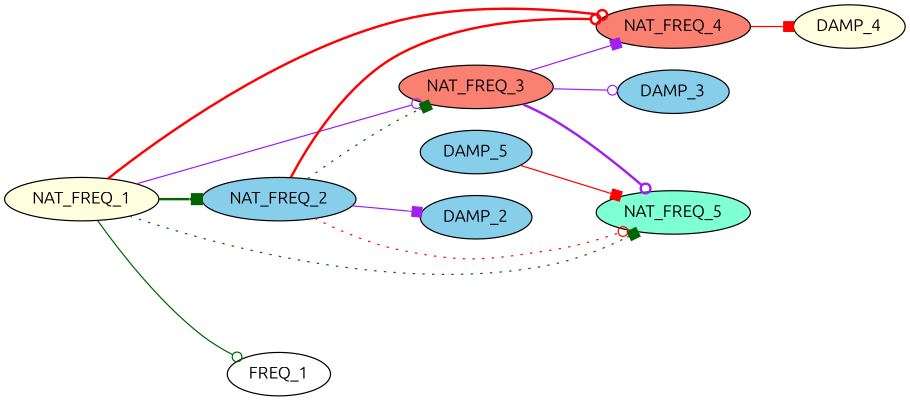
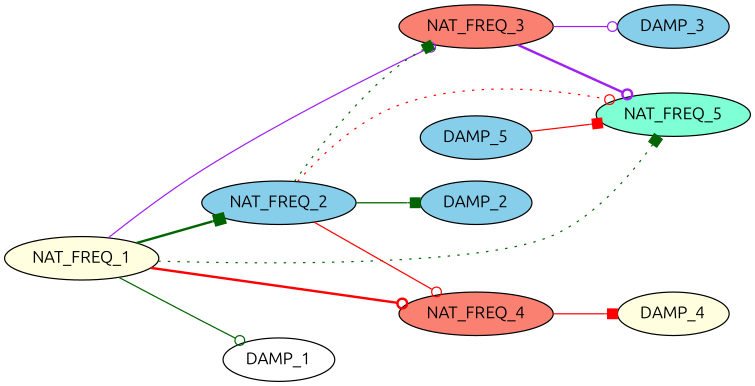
  strict digraph {
    fontname=Ubuntu
    rankdir=LR
    node [fillcolor=skyblue fontname=Ubuntu style=filled]
    edge [arrowhead=box color=darkgreen fontname=Ubuntu style=solid]
    NAT_FREQ_1 [fillcolor=lightyellow]
    NAT_FREQ_2
    NAT_FREQ_3 [fillcolor=salmon]
    NAT_FREQ_4 [fillcolor=salmon]
    NAT_FREQ_5 [fillcolor=aquamarine]
-   DAMP_1 [fillcolor=white label=FREQ_1]
+   DAMP_1 [fillcolor=white]
    DAMP_2
    DAMP_3
    DAMP_4 [fillcolor=lightyellow]
    DAMP_5
    NAT_FREQ_1 -> NAT_FREQ_2 [style=bold]
    NAT_FREQ_1 -> NAT_FREQ_3 [arrowhead=odot color=purple]
    NAT_FREQ_1 -> NAT_FREQ_4 [arrowhead=odot color=red style=bold]
    NAT_FREQ_1 -> NAT_FREQ_5 [style=dotted]
    NAT_FREQ_1 -> DAMP_1 [arrowhead=odot]
    NAT_FREQ_2 -> NAT_FREQ_3 [style=dotted]
-   NAT_FREQ_2 -> NAT_FREQ_4 [arrowhead=odot color=red style=bold]
+   NAT_FREQ_2 -> NAT_FREQ_4 [arrowhead=odot color=red]
    NAT_FREQ_2 -> NAT_FREQ_5 [arrowhead=odot color=red style=dotted]
-   NAT_FREQ_2 -> DAMP_2 [color=purple]
-   NAT_FREQ_3 -> NAT_FREQ_4 [color=purple]
+   NAT_FREQ_2 -> DAMP_2
    NAT_FREQ_3 -> NAT_FREQ_5 [arrowhead=odot color=purple style=bold]
    NAT_FREQ_3 -> DAMP_3 [arrowhead=odot color=purple]
    NAT_FREQ_4 -> DAMP_4 [color=red]
    DAMP_5 -> NAT_FREQ_5 [color=red]
  }
